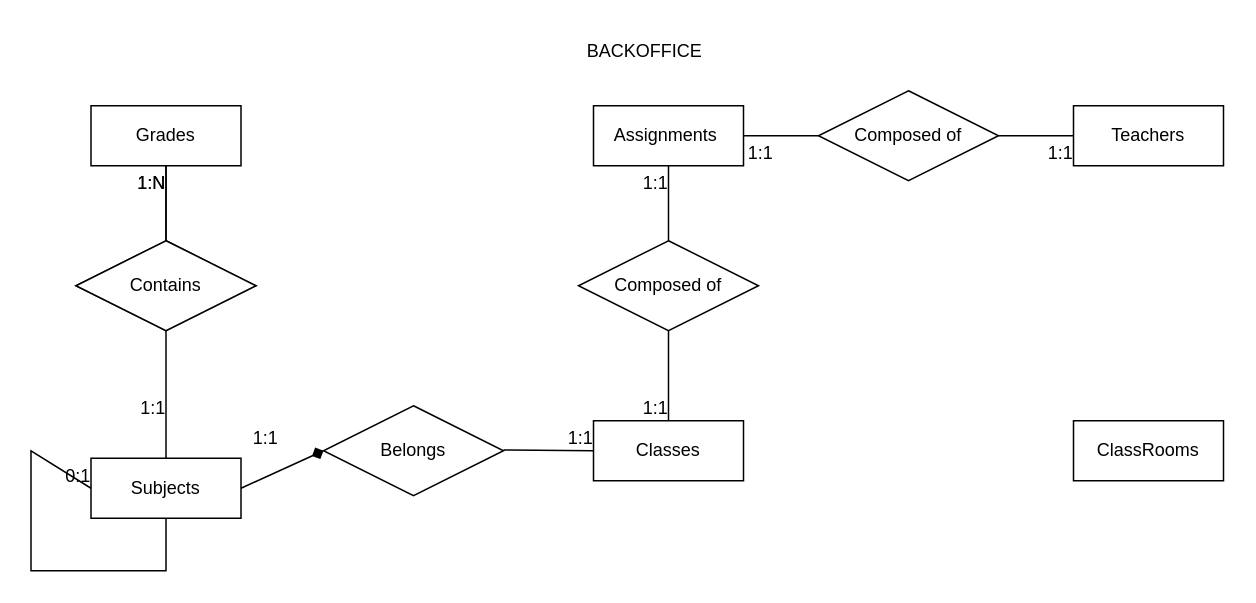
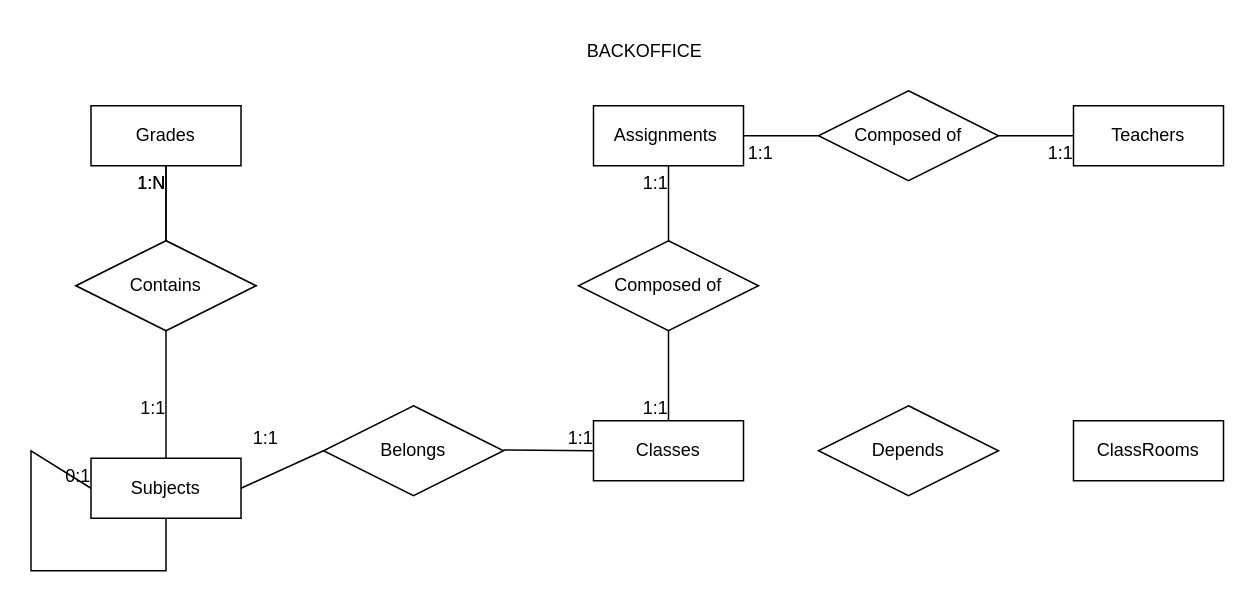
  <mxCell id="0" />
  <mxCell id="1" parent="0" />
  <mxCell id="2" value="Classes" style="whiteSpace=wrap;html=1;align=center;" vertex="1" parent="1"><mxGeometry x="395" y="280" width="100" height="40" as="geometry" /></mxCell>
  <mxCell id="3" value="Subjects" style="whiteSpace=wrap;html=1;align=center;" vertex="1" parent="1"><mxGeometry x="60" y="305" width="100" height="40" as="geometry" /></mxCell>
  <mxCell id="4" value="Teachers" style="whiteSpace=wrap;html=1;align=center;" vertex="1" parent="1"><mxGeometry x="715" y="70" width="100" height="40" as="geometry" /></mxCell>
  <mxCell id="5" value="Assignments&amp;nbsp;" style="whiteSpace=wrap;html=1;align=center;" vertex="1" parent="1"><mxGeometry x="395" y="70" width="100" height="40" as="geometry" /></mxCell>
  <mxCell id="6" value="Grades" style="whiteSpace=wrap;html=1;align=center;" vertex="1" parent="1"><mxGeometry x="60" y="70" width="100" height="40" as="geometry" /></mxCell>
  <mxCell id="7" value="ClassRooms" style="whiteSpace=wrap;html=1;align=center;" vertex="1" parent="1"><mxGeometry x="715" y="280" width="100" height="40" as="geometry" /></mxCell>
  <mxCell id="8" value="Contains" style="shape=rhombus;perimeter=rhombusPerimeter;whiteSpace=wrap;html=1;align=center;" vertex="1" parent="1"><mxGeometry x="50" y="160" width="120" height="60" as="geometry" /></mxCell>
  <mxCell id="9" value="" style="endArrow=none;html=1;rounded=0;entryX=0.5;entryY=1;entryDx=0;entryDy=0;exitX=0.5;exitY=0;exitDx=0;exitDy=0;" edge="1" parent="1" source="8" target="6"><mxGeometry relative="1" as="geometry"><mxPoint x="-70" y="210" as="sourcePoint" /><mxPoint x="90" y="210" as="targetPoint" /></mxGeometry></mxCell>
  <mxCell id="10" value="1:N" style="resizable=0;html=1;align=right;verticalAlign=bottom;" connectable="0" vertex="1" parent="9"><mxGeometry x="1" relative="1" as="geometry"><mxPoint y="20.34" as="offset" /></mxGeometry></mxCell>
  <mxCell id="11" value="" style="endArrow=none;html=1;rounded=0;entryX=0.5;entryY=1;entryDx=0;entryDy=0;exitX=0.5;exitY=0;exitDx=0;exitDy=0;" edge="1" parent="1" source="3" target="8"><mxGeometry relative="1" as="geometry"><mxPoint x="-70" y="210" as="sourcePoint" /><mxPoint x="90" y="210" as="targetPoint" /></mxGeometry></mxCell>
  <mxCell id="12" value="1:1" style="resizable=0;html=1;align=right;verticalAlign=bottom;" connectable="0" vertex="1" parent="11"><mxGeometry x="1" relative="1" as="geometry"><mxPoint y="60" as="offset" /></mxGeometry></mxCell>
  <mxCell id="13" value="" style="endArrow=none;html=1;rounded=0;entryX=0;entryY=0.5;entryDx=0;entryDy=0;exitX=0.5;exitY=1;exitDx=0;exitDy=0;" edge="1" parent="1" source="3" target="3"><mxGeometry relative="1" as="geometry"><mxPoint x="110" y="380" as="sourcePoint" /><mxPoint x="-60" y="110" as="targetPoint" /><Array as="points"><mxPoint x="110" y="380" /><mxPoint x="20" y="380" /><mxPoint x="20" y="340" /><mxPoint x="20" y="300" /></Array></mxGeometry></mxCell>
  <mxCell id="14" value="0:1" style="resizable=0;html=1;align=right;verticalAlign=bottom;" connectable="0" vertex="1" parent="13"><mxGeometry x="1" relative="1" as="geometry" /></mxCell>
+ <mxCell id="15" value="Depends" style="shape=rhombus;perimeter=rhombusPerimeter;whiteSpace=wrap;html=1;align=center;" vertex="1" parent="1"><mxGeometry x="545" y="270" width="120" height="60" as="geometry" /></mxCell>
  <mxCell id="16" value="Belongs" style="shape=rhombus;perimeter=rhombusPerimeter;whiteSpace=wrap;html=1;align=center;" vertex="1" parent="1"><mxGeometry x="215" y="270" width="120" height="60" as="geometry" /></mxCell>
- <mxCell id="17" value="" style="endArrow=diamond;html=1;rounded=0;exitX=1;exitY=0.5;exitDx=0;exitDy=0;entryX=0;entryY=0.5;entryDx=0;entryDy=0;" edge="1" parent="1" source="3" target="16"><mxGeometry relative="1" as="geometry"><mxPoint x="175" y="340" as="sourcePoint" /><mxPoint x="335" y="340" as="targetPoint" /></mxGeometry></mxCell>
+ <mxCell id="17" value="" style="endArrow=none;html=1;rounded=0;exitX=1;exitY=0.5;exitDx=0;exitDy=0;entryX=0;entryY=0.5;entryDx=0;entryDy=0;" edge="1" parent="1" source="3" target="16"><mxGeometry relative="1" as="geometry"><mxPoint x="175" y="340" as="sourcePoint" /><mxPoint x="335" y="340" as="targetPoint" /></mxGeometry></mxCell>
  <mxCell id="18" value="1:1" style="resizable=0;html=1;align=right;verticalAlign=bottom;" connectable="0" vertex="1" parent="17"><mxGeometry x="1" relative="1" as="geometry"><mxPoint x="-30" as="offset" /></mxGeometry></mxCell>
  <mxCell id="19" value="" style="endArrow=none;html=1;rounded=0;exitX=1;exitY=0.5;exitDx=0;exitDy=0;entryX=0;entryY=0.5;entryDx=0;entryDy=0;" edge="1" parent="1" target="2"><mxGeometry relative="1" as="geometry"><mxPoint x="335" y="299.5" as="sourcePoint" /><mxPoint x="390" y="299.5" as="targetPoint" /></mxGeometry></mxCell>
  <mxCell id="20" value="1:1" style="resizable=0;html=1;align=right;verticalAlign=bottom;" connectable="0" vertex="1" parent="19"><mxGeometry x="1" relative="1" as="geometry"><mxPoint as="offset" /></mxGeometry></mxCell>
  <mxCell id="21" value="Contains" style="shape=rhombus;perimeter=rhombusPerimeter;whiteSpace=wrap;html=1;align=center;" vertex="1" parent="1"><mxGeometry x="50" y="160" width="120" height="60" as="geometry" /></mxCell>
  <mxCell id="22" value="" style="endArrow=none;html=1;rounded=0;entryX=0.5;entryY=1;entryDx=0;entryDy=0;exitX=0.5;exitY=0;exitDx=0;exitDy=0;" edge="1" source="21" parent="1"><mxGeometry relative="1" as="geometry"><mxPoint x="-70" y="210" as="sourcePoint" /><mxPoint x="110" y="110" as="targetPoint" /></mxGeometry></mxCell>
  <mxCell id="23" value="1:N" style="resizable=0;html=1;align=right;verticalAlign=bottom;" connectable="0" vertex="1" parent="22"><mxGeometry x="1" relative="1" as="geometry"><mxPoint y="20.34" as="offset" /></mxGeometry></mxCell>
  <mxCell id="24" value="Composed of" style="shape=rhombus;perimeter=rhombusPerimeter;whiteSpace=wrap;html=1;align=center;" vertex="1" parent="1"><mxGeometry x="385" y="160" width="120" height="60" as="geometry" /></mxCell>
  <mxCell id="25" value="" style="endArrow=none;html=1;rounded=0;entryX=0.5;entryY=1;entryDx=0;entryDy=0;exitX=0.5;exitY=0;exitDx=0;exitDy=0;" edge="1" source="24" parent="1"><mxGeometry relative="1" as="geometry"><mxPoint x="265" y="210" as="sourcePoint" /><mxPoint x="445" y="110" as="targetPoint" /></mxGeometry></mxCell>
  <mxCell id="26" value="1:1" style="resizable=0;html=1;align=right;verticalAlign=bottom;" connectable="0" vertex="1" parent="25"><mxGeometry x="1" relative="1" as="geometry"><mxPoint y="20.34" as="offset" /></mxGeometry></mxCell>
  <mxCell id="27" value="" style="endArrow=none;html=1;rounded=0;entryX=0.5;entryY=1;entryDx=0;entryDy=0;exitX=0.5;exitY=0;exitDx=0;exitDy=0;" edge="1" parent="1"><mxGeometry relative="1" as="geometry"><mxPoint x="445" y="280" as="sourcePoint" /><mxPoint x="445" y="220" as="targetPoint" /></mxGeometry></mxCell>
  <mxCell id="28" value="1:1" style="resizable=0;html=1;align=right;verticalAlign=bottom;" connectable="0" vertex="1" parent="27"><mxGeometry x="1" relative="1" as="geometry"><mxPoint y="60" as="offset" /></mxGeometry></mxCell>
  <mxCell id="29" value="Composed of" style="shape=rhombus;perimeter=rhombusPerimeter;whiteSpace=wrap;html=1;align=center;" vertex="1" parent="1"><mxGeometry x="545" y="60" width="120" height="60" as="geometry" /></mxCell>
  <mxCell id="30" value="" style="endArrow=none;html=1;rounded=0;entryX=1;entryY=0.5;entryDx=0;entryDy=0;exitX=0;exitY=0.5;exitDx=0;exitDy=0;" edge="1" parent="1" source="29" target="5"><mxGeometry relative="1" as="geometry"><mxPoint x="545" y="170" as="sourcePoint" /><mxPoint x="545" y="120" as="targetPoint" /></mxGeometry></mxCell>
  <mxCell id="31" value="1:1" style="resizable=0;html=1;align=right;verticalAlign=bottom;" connectable="0" vertex="1" parent="30"><mxGeometry x="1" relative="1" as="geometry"><mxPoint x="20" y="20" as="offset" /></mxGeometry></mxCell>
  <mxCell id="32" value="" style="endArrow=none;html=1;rounded=0;entryX=0;entryY=0.5;entryDx=0;entryDy=0;exitX=1;exitY=0.5;exitDx=0;exitDy=0;" edge="1" parent="1" source="29" target="4"><mxGeometry relative="1" as="geometry"><mxPoint x="705" y="170" as="sourcePoint" /><mxPoint x="705" y="120" as="targetPoint" /></mxGeometry></mxCell>
  <mxCell id="33" value="1:1" style="resizable=0;html=1;align=right;verticalAlign=bottom;" connectable="0" vertex="1" parent="32"><mxGeometry x="1" relative="1" as="geometry"><mxPoint y="20.34" as="offset" /></mxGeometry></mxCell>
  <mxCell id="34" value="BACKOFFICE" style="text;strokeColor=none;fillColor=none;spacingLeft=4;spacingRight=4;overflow=hidden;rotatable=0;points=[[0,0.5],[1,0.5]];portConstraint=eastwest;fontSize=12;" vertex="1" parent="1"><mxGeometry x="385" y="20" width="90" height="30" as="geometry" /></mxCell>
